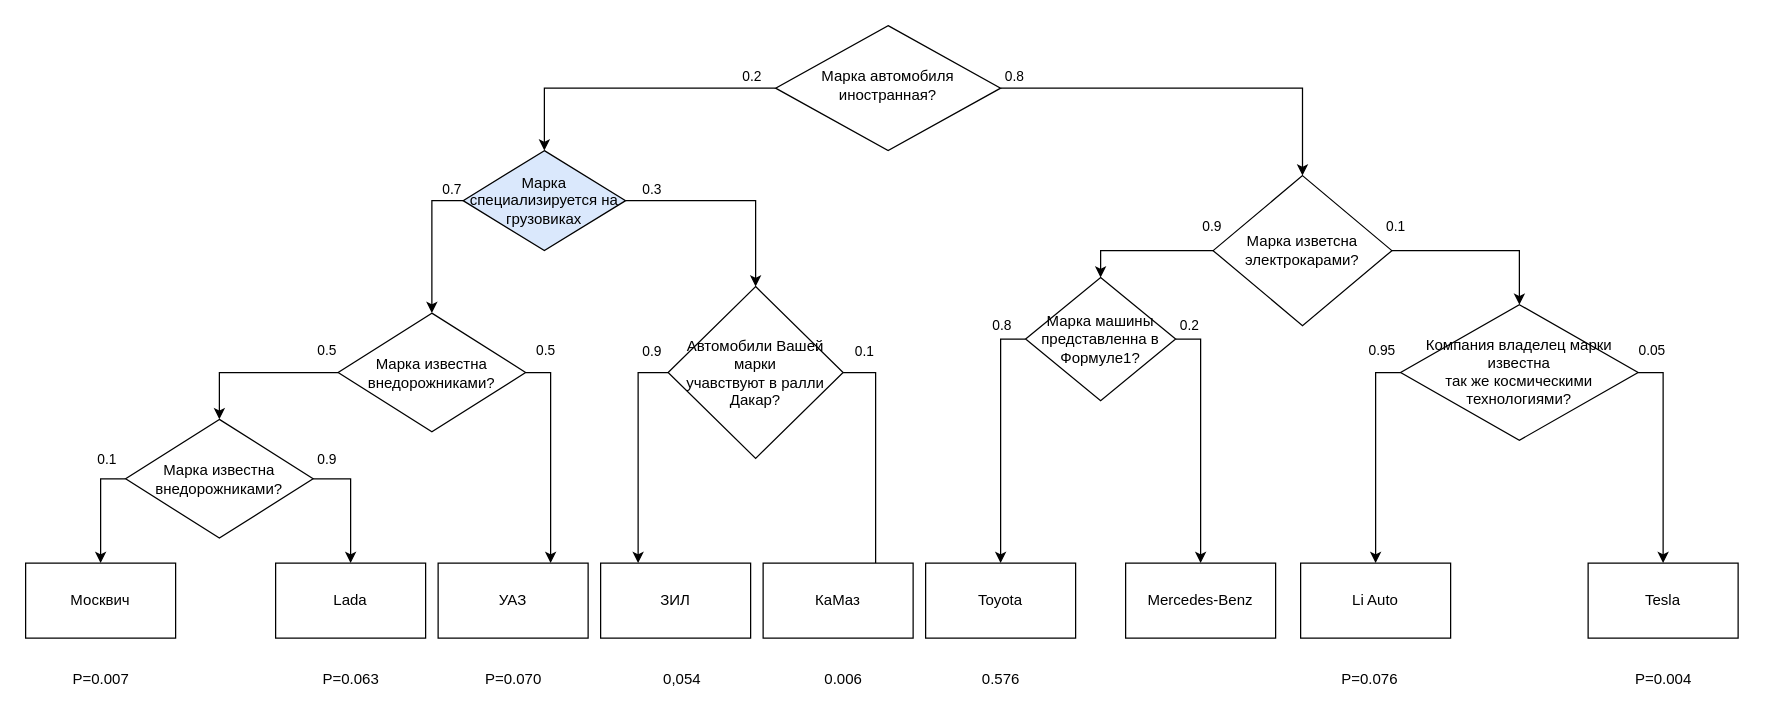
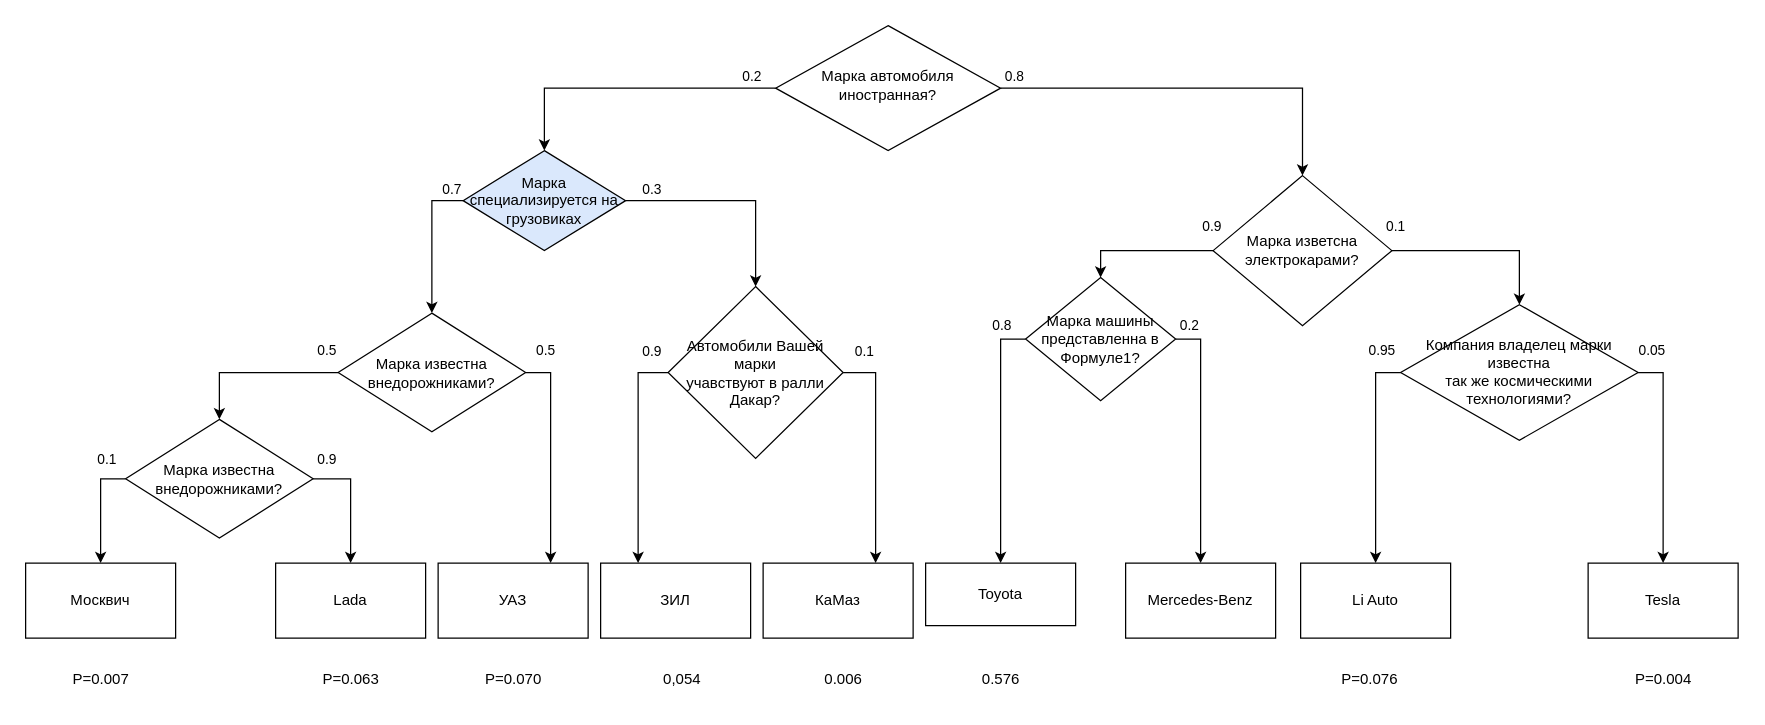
  <mxCell id="0" />
  <mxCell id="1" parent="0" />
  <mxCell id="2" style="edgeStyle=orthogonalEdgeStyle;rounded=0;orthogonalLoop=1;jettySize=auto;html=1;exitX=0;exitY=0.5;exitDx=0;exitDy=0;entryX=0.5;entryY=0;entryDx=0;entryDy=0;" parent="1" source="6" target="25" edge="1"><mxGeometry relative="1" as="geometry" /></mxCell>
  <mxCell id="3" value="0.2" style="edgeLabel;html=1;align=center;verticalAlign=middle;resizable=0;points=[];" vertex="1" connectable="0" parent="2"><mxGeometry x="-0.311" y="-1" relative="1" as="geometry"><mxPoint x="61" y="-9" as="offset" /></mxGeometry></mxCell>
  <mxCell id="4" style="edgeStyle=orthogonalEdgeStyle;rounded=0;orthogonalLoop=1;jettySize=auto;html=1;exitX=1;exitY=0.5;exitDx=0;exitDy=0;entryX=0.5;entryY=0;entryDx=0;entryDy=0;" parent="1" source="6" target="15" edge="1"><mxGeometry relative="1" as="geometry" /></mxCell>
  <mxCell id="5" value="0.8" style="edgeLabel;html=1;align=center;verticalAlign=middle;resizable=0;points=[];" vertex="1" connectable="0" parent="4"><mxGeometry x="-0.422" y="3" relative="1" as="geometry"><mxPoint x="-80" y="-7" as="offset" /></mxGeometry></mxCell>
  <mxCell id="6" value="Марка автомобиля иностранная?" style="rhombus;whiteSpace=wrap;html=1;shadow=0;fontFamily=Helvetica;fontSize=12;align=center;strokeWidth=1;spacing=6;spacingTop=-4;" parent="1" vertex="1"><mxGeometry x="620" y="20" width="180" height="100" as="geometry" /></mxCell>
  <mxCell id="7" style="edgeStyle=orthogonalEdgeStyle;rounded=0;orthogonalLoop=1;jettySize=auto;html=1;exitX=1;exitY=0.5;exitDx=0;exitDy=0;" parent="1" source="50" target="27" edge="1"><mxGeometry relative="1" as="geometry"><mxPoint x="1310" y="272.5" as="sourcePoint" /></mxGeometry></mxCell>
  <mxCell id="8" value="0.05" style="edgeLabel;html=1;align=center;verticalAlign=middle;resizable=0;points=[];" vertex="1" connectable="0" parent="7"><mxGeometry x="0.246" y="3" relative="1" as="geometry"><mxPoint x="-13" y="-105" as="offset" /></mxGeometry></mxCell>
  <mxCell id="9" style="edgeStyle=orthogonalEdgeStyle;rounded=0;orthogonalLoop=1;jettySize=auto;html=1;exitX=0;exitY=0.5;exitDx=0;exitDy=0;entryX=0.5;entryY=0;entryDx=0;entryDy=0;" parent="1" source="50" target="29" edge="1"><mxGeometry relative="1" as="geometry"><mxPoint x="1180" y="445" as="targetPoint" /><mxPoint x="1120" y="272.5" as="sourcePoint" /></mxGeometry></mxCell>
  <mxCell id="10" value="0.95" style="edgeLabel;html=1;align=center;verticalAlign=middle;resizable=0;points=[];" vertex="1" connectable="0" parent="9"><mxGeometry x="0.165" y="4" relative="1" as="geometry"><mxPoint y="-98" as="offset" /></mxGeometry></mxCell>
  <mxCell id="11" style="edgeStyle=orthogonalEdgeStyle;rounded=0;orthogonalLoop=1;jettySize=auto;html=1;exitX=1;exitY=0.5;exitDx=0;exitDy=0;entryX=0.5;entryY=0;entryDx=0;entryDy=0;" parent="1" source="15" target="50" edge="1"><mxGeometry relative="1" as="geometry" /></mxCell>
  <mxCell id="12" value="0.1" style="edgeLabel;html=1;align=center;verticalAlign=middle;resizable=0;points=[];" vertex="1" connectable="0" parent="11"><mxGeometry x="-0.468" y="-5" relative="1" as="geometry"><mxPoint x="-37" y="-25" as="offset" /></mxGeometry></mxCell>
  <mxCell id="13" style="edgeStyle=orthogonalEdgeStyle;rounded=0;orthogonalLoop=1;jettySize=auto;html=1;exitX=0;exitY=0.5;exitDx=0;exitDy=0;entryX=0.5;entryY=0;entryDx=0;entryDy=0;" parent="1" source="15" target="39" edge="1"><mxGeometry relative="1" as="geometry"><mxPoint x="891.5" y="237.5" as="targetPoint" /></mxGeometry></mxCell>
  <mxCell id="14" value="0.9" style="edgeLabel;html=1;align=center;verticalAlign=middle;resizable=0;points=[];" vertex="1" connectable="0" parent="13"><mxGeometry x="-0.164" y="-3" relative="1" as="geometry"><mxPoint x="45" y="-17" as="offset" /></mxGeometry></mxCell>
  <mxCell id="15" value="Марка изветсна электрокарами?" style="rhombus;whiteSpace=wrap;html=1;" parent="1" vertex="1"><mxGeometry x="970" y="140" width="143" height="120" as="geometry" /></mxCell>
- <mxCell id="16" style="edgeStyle=orthogonalEdgeStyle;rounded=0;orthogonalLoop=1;jettySize=auto;html=1;exitX=1;exitY=0.5;exitDx=0;exitDy=0;entryX=0.75;entryY=0;entryDx=0;entryDy=0;endArrow=none;" parent="1" source="20" target="28" edge="1"><mxGeometry relative="1" as="geometry" /></mxCell>
+ <mxCell id="16" style="edgeStyle=orthogonalEdgeStyle;rounded=0;orthogonalLoop=1;jettySize=auto;html=1;exitX=1;exitY=0.5;exitDx=0;exitDy=0;entryX=0.75;entryY=0;entryDx=0;entryDy=0;" parent="1" source="20" target="28" edge="1"><mxGeometry relative="1" as="geometry" /></mxCell>
  <mxCell id="17" value="0.1" style="edgeLabel;html=1;align=center;verticalAlign=middle;resizable=0;points=[];" vertex="1" connectable="0" parent="16"><mxGeometry x="0.227" y="1" relative="1" as="geometry"><mxPoint x="-11" y="-101" as="offset" /></mxGeometry></mxCell>
  <mxCell id="18" style="edgeStyle=orthogonalEdgeStyle;rounded=0;orthogonalLoop=1;jettySize=auto;html=1;exitX=0;exitY=0.5;exitDx=0;exitDy=0;entryX=0.25;entryY=0;entryDx=0;entryDy=0;" parent="1" source="20" target="26" edge="1"><mxGeometry relative="1" as="geometry" /></mxCell>
  <mxCell id="19" value="0.9" style="edgeLabel;html=1;align=center;verticalAlign=middle;resizable=0;points=[];" vertex="1" connectable="0" parent="18"><mxGeometry x="0.173" y="-1" relative="1" as="geometry"><mxPoint x="11" y="-97" as="offset" /></mxGeometry></mxCell>
  <mxCell id="20" value="Автомобили Вашей марки&lt;br&gt;учавствуют в ралли Дакар?" style="rhombus;whiteSpace=wrap;html=1;" parent="1" vertex="1"><mxGeometry x="534" y="228.75" width="140" height="137.5" as="geometry" /></mxCell>
  <mxCell id="21" style="edgeStyle=orthogonalEdgeStyle;rounded=0;orthogonalLoop=1;jettySize=auto;html=1;exitX=0;exitY=0.5;exitDx=0;exitDy=0;entryX=0.5;entryY=0;entryDx=0;entryDy=0;" parent="1" source="25" target="34" edge="1"><mxGeometry relative="1" as="geometry"><mxPoint x="284" y="220" as="targetPoint" /></mxGeometry></mxCell>
  <mxCell id="22" value="0.7" style="edgeLabel;html=1;align=center;verticalAlign=middle;resizable=0;points=[];" vertex="1" connectable="0" parent="21"><mxGeometry x="-0.287" y="-3" relative="1" as="geometry"><mxPoint x="18" y="-26" as="offset" /></mxGeometry></mxCell>
  <mxCell id="23" style="edgeStyle=orthogonalEdgeStyle;rounded=0;orthogonalLoop=1;jettySize=auto;html=1;exitX=1;exitY=0.5;exitDx=0;exitDy=0;entryX=0.5;entryY=0;entryDx=0;entryDy=0;" parent="1" source="25" target="20" edge="1"><mxGeometry relative="1" as="geometry" /></mxCell>
  <mxCell id="24" value="0.3" style="edgeLabel;html=1;align=center;verticalAlign=middle;resizable=0;points=[];" vertex="1" connectable="0" parent="23"><mxGeometry x="-0.525" y="-3" relative="1" as="geometry"><mxPoint x="-21" y="-13" as="offset" /></mxGeometry></mxCell>
  <mxCell id="25" value="Марка специализируется на грузовиках" style="rhombus;whiteSpace=wrap;html=1;fillColor=#dae8fc;" parent="1" vertex="1"><mxGeometry x="370" y="120" width="130" height="80" as="geometry" /></mxCell>
  <mxCell id="26" value="ЗИЛ" style="rounded=0;whiteSpace=wrap;html=1;" parent="1" vertex="1"><mxGeometry x="480" y="450" width="120" height="60" as="geometry" /></mxCell>
  <mxCell id="27" value="Tesla" style="rounded=0;whiteSpace=wrap;html=1;" parent="1" vertex="1"><mxGeometry x="1270" y="450" width="120" height="60" as="geometry" /></mxCell>
  <mxCell id="28" value="КаМаз" style="rounded=0;whiteSpace=wrap;html=1;" parent="1" vertex="1"><mxGeometry x="610" y="450" width="120" height="60" as="geometry" /></mxCell>
  <mxCell id="29" value="Li Auto" style="rounded=0;whiteSpace=wrap;html=1;" parent="1" vertex="1"><mxGeometry x="1040" y="450" width="120" height="60" as="geometry" /></mxCell>
  <mxCell id="30" style="edgeStyle=orthogonalEdgeStyle;rounded=0;orthogonalLoop=1;jettySize=auto;html=1;exitX=1;exitY=0.5;exitDx=0;exitDy=0;entryX=0.75;entryY=0;entryDx=0;entryDy=0;" parent="1" source="34" target="42" edge="1"><mxGeometry relative="1" as="geometry"><mxPoint x="340" y="460" as="targetPoint" /></mxGeometry></mxCell>
  <mxCell id="31" value="0.5" style="edgeLabel;html=1;align=center;verticalAlign=middle;resizable=0;points=[];" vertex="1" connectable="0" parent="30"><mxGeometry x="0.072" relative="1" as="geometry"><mxPoint x="-5" y="-90" as="offset" /></mxGeometry></mxCell>
  <mxCell id="32" style="edgeStyle=orthogonalEdgeStyle;rounded=0;orthogonalLoop=1;jettySize=auto;html=1;exitX=0;exitY=0.5;exitDx=0;exitDy=0;entryX=0.5;entryY=0;entryDx=0;entryDy=0;" parent="1" source="34" target="48" edge="1"><mxGeometry relative="1" as="geometry" /></mxCell>
  <mxCell id="33" value="0.5" style="edgeLabel;html=1;align=center;verticalAlign=middle;resizable=0;points=[];" vertex="1" connectable="0" parent="32"><mxGeometry x="-0.043" y="4" relative="1" as="geometry"><mxPoint x="53" y="-22" as="offset" /></mxGeometry></mxCell>
  <mxCell id="34" value="Марка известна внедорожниками?" style="rhombus;whiteSpace=wrap;html=1;" parent="1" vertex="1"><mxGeometry x="270" y="250" width="150" height="95" as="geometry" /></mxCell>
  <mxCell id="35" style="edgeStyle=orthogonalEdgeStyle;rounded=0;orthogonalLoop=1;jettySize=auto;html=1;exitX=1;exitY=0.5;exitDx=0;exitDy=0;entryX=0.5;entryY=0;entryDx=0;entryDy=0;" parent="1" source="39" target="40" edge="1"><mxGeometry relative="1" as="geometry" /></mxCell>
  <mxCell id="36" value="0.2" style="edgeLabel;html=1;align=center;verticalAlign=middle;resizable=0;points=[];" vertex="1" connectable="0" parent="35"><mxGeometry x="0.207" y="-3" relative="1" as="geometry"><mxPoint x="-7" y="-111" as="offset" /></mxGeometry></mxCell>
  <mxCell id="37" style="edgeStyle=orthogonalEdgeStyle;rounded=0;orthogonalLoop=1;jettySize=auto;html=1;exitX=0;exitY=0.5;exitDx=0;exitDy=0;entryX=0.5;entryY=0;entryDx=0;entryDy=0;" parent="1" source="39" target="41" edge="1"><mxGeometry relative="1" as="geometry" /></mxCell>
  <mxCell id="38" value="0.8" style="edgeLabel;html=1;align=center;verticalAlign=middle;resizable=0;points=[];" vertex="1" connectable="0" parent="37"><mxGeometry x="0.207" y="-1" relative="1" as="geometry"><mxPoint x="1" y="-111" as="offset" /></mxGeometry></mxCell>
  <mxCell id="39" value="Марка машины представленна в Формуле1?" style="rhombus;whiteSpace=wrap;html=1;" parent="1" vertex="1"><mxGeometry x="820" y="221.53" width="120" height="98.47" as="geometry" /></mxCell>
  <mxCell id="40" value="Mercedes-Benz" style="rounded=0;whiteSpace=wrap;html=1;" parent="1" vertex="1"><mxGeometry x="900" y="450" width="120" height="60" as="geometry" /></mxCell>
- <mxCell id="41" value="Toyota" style="rounded=0;whiteSpace=wrap;html=1;" parent="1" vertex="1"><mxGeometry x="740" y="450" width="120" height="60" as="geometry" /></mxCell>
+ <mxCell id="41" value="Toyota" style="rounded=0;whiteSpace=wrap;html=1;" parent="1" vertex="1"><mxGeometry x="740" y="450" width="120" height="50" as="geometry" /></mxCell>
  <mxCell id="42" value="УАЗ" style="rounded=0;whiteSpace=wrap;html=1;" parent="1" vertex="1"><mxGeometry x="350" y="450" width="120" height="60" as="geometry" /></mxCell>
  <mxCell id="43" value="Lada" style="rounded=0;whiteSpace=wrap;html=1;" parent="1" vertex="1"><mxGeometry x="220" y="450" width="120" height="60" as="geometry" /></mxCell>
  <mxCell id="44" style="edgeStyle=orthogonalEdgeStyle;rounded=0;orthogonalLoop=1;jettySize=auto;html=1;exitX=1;exitY=0.5;exitDx=0;exitDy=0;entryX=0.5;entryY=0;entryDx=0;entryDy=0;" edge="1" parent="1" source="48" target="43"><mxGeometry relative="1" as="geometry" /></mxCell>
  <mxCell id="45" value="0.9" style="edgeLabel;html=1;align=center;verticalAlign=middle;resizable=0;points=[];" vertex="1" connectable="0" parent="44"><mxGeometry x="-0.005" y="-2" relative="1" as="geometry"><mxPoint x="-18" y="-35" as="offset" /></mxGeometry></mxCell>
  <mxCell id="46" style="edgeStyle=orthogonalEdgeStyle;rounded=0;orthogonalLoop=1;jettySize=auto;html=1;exitX=0;exitY=0.5;exitDx=0;exitDy=0;entryX=0.5;entryY=0;entryDx=0;entryDy=0;" edge="1" parent="1" source="48" target="49"><mxGeometry relative="1" as="geometry" /></mxCell>
  <mxCell id="47" value="0.1" style="edgeLabel;html=1;align=center;verticalAlign=middle;resizable=0;points=[];" vertex="1" connectable="0" parent="46"><mxGeometry x="0.086" y="4" relative="1" as="geometry"><mxPoint y="-44" as="offset" /></mxGeometry></mxCell>
  <mxCell id="48" value="Марка известна внедорожниками?" style="rhombus;whiteSpace=wrap;html=1;" vertex="1" parent="1"><mxGeometry x="100" y="335" width="150" height="95" as="geometry" /></mxCell>
  <mxCell id="49" value="Москвич" style="rounded=0;whiteSpace=wrap;html=1;" vertex="1" parent="1"><mxGeometry x="20" y="450" width="120" height="60" as="geometry" /></mxCell>
  <mxCell id="50" value="&lt;div style=&quot;border-color: var(--border-color);&quot;&gt;Компания владелец марки известна&lt;/div&gt;&lt;div style=&quot;border-color: var(--border-color);&quot;&gt;&lt;span style=&quot;border-color: var(--border-color); background-color: initial;&quot;&gt;так же космическими технологиями?&lt;/span&gt;&lt;/div&gt;" style="rhombus;whiteSpace=wrap;html=1;" vertex="1" parent="1"><mxGeometry x="1120" y="243.26" width="190" height="108.47" as="geometry" /></mxCell>
  <mxCell id="51" value="P=0.004" style="text;html=1;align=center;verticalAlign=middle;resizable=0;points=[];autosize=1;strokeColor=none;fillColor=none;" vertex="1" parent="1"><mxGeometry x="1295" y="528" width="70" height="30" as="geometry" /></mxCell>
  <mxCell id="52" value="P=0.076" style="text;html=1;align=center;verticalAlign=middle;resizable=0;points=[];autosize=1;strokeColor=none;fillColor=none;" vertex="1" parent="1"><mxGeometry x="1060" y="528" width="70" height="30" as="geometry" /></mxCell>
  <mxCell id="53" value="0.576" style="text;html=1;align=center;verticalAlign=middle;resizable=0;points=[];autosize=1;strokeColor=none;fillColor=none;" vertex="1" parent="1"><mxGeometry x="775" y="528" width="50" height="30" as="geometry" /></mxCell>
  <mxCell id="54" value="0.006" style="text;html=1;align=center;verticalAlign=middle;resizable=0;points=[];autosize=1;strokeColor=none;fillColor=none;" vertex="1" parent="1"><mxGeometry x="648.5" y="528" width="50" height="30" as="geometry" /></mxCell>
  <mxCell id="55" value="0,054" style="text;html=1;align=center;verticalAlign=middle;resizable=0;points=[];autosize=1;strokeColor=none;fillColor=none;" vertex="1" parent="1"><mxGeometry x="520" y="528" width="50" height="30" as="geometry" /></mxCell>
  <mxCell id="56" value="P=0.070" style="text;html=1;align=center;verticalAlign=middle;resizable=0;points=[];autosize=1;strokeColor=none;fillColor=none;" vertex="1" parent="1"><mxGeometry x="375" y="528" width="70" height="30" as="geometry" /></mxCell>
  <mxCell id="57" value="P=0.063" style="text;html=1;align=center;verticalAlign=middle;resizable=0;points=[];autosize=1;strokeColor=none;fillColor=none;" vertex="1" parent="1"><mxGeometry x="245" y="528" width="70" height="30" as="geometry" /></mxCell>
  <mxCell id="58" value="P=0.007" style="text;html=1;align=center;verticalAlign=middle;resizable=0;points=[];autosize=1;strokeColor=none;fillColor=none;" vertex="1" parent="1"><mxGeometry x="45" y="528" width="70" height="30" as="geometry" /></mxCell>
